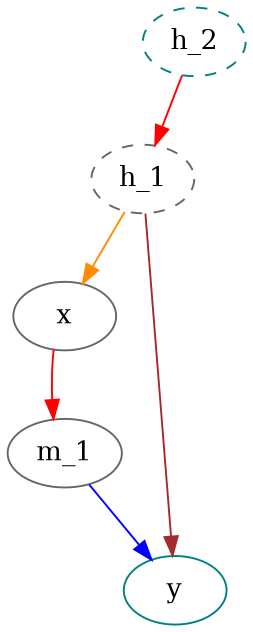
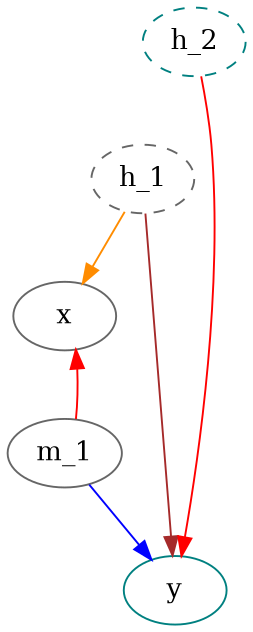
  digraph {
    node [color=gray40]
    edge [color=red]
    h_1 [style=dashed]
    x
    y [color=teal]
    m_1
    h_2 [color=teal style=dashed]
    h_1 -> x [color=darkorange]
    h_1 -> y [color=brown]
-   x -> m_1
+   m_1 -> x
    m_1 -> y [color=blue]
-   h_2 -> h_1
+   h_2 -> y
  }
